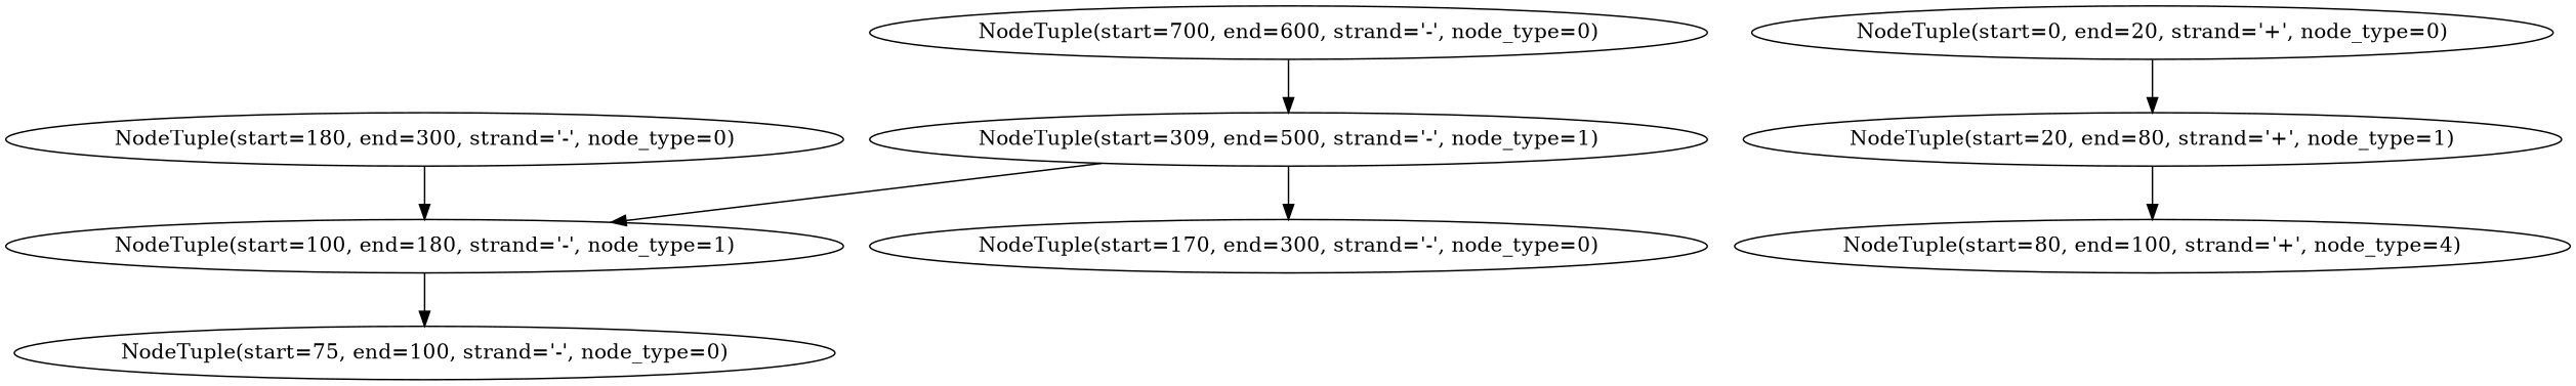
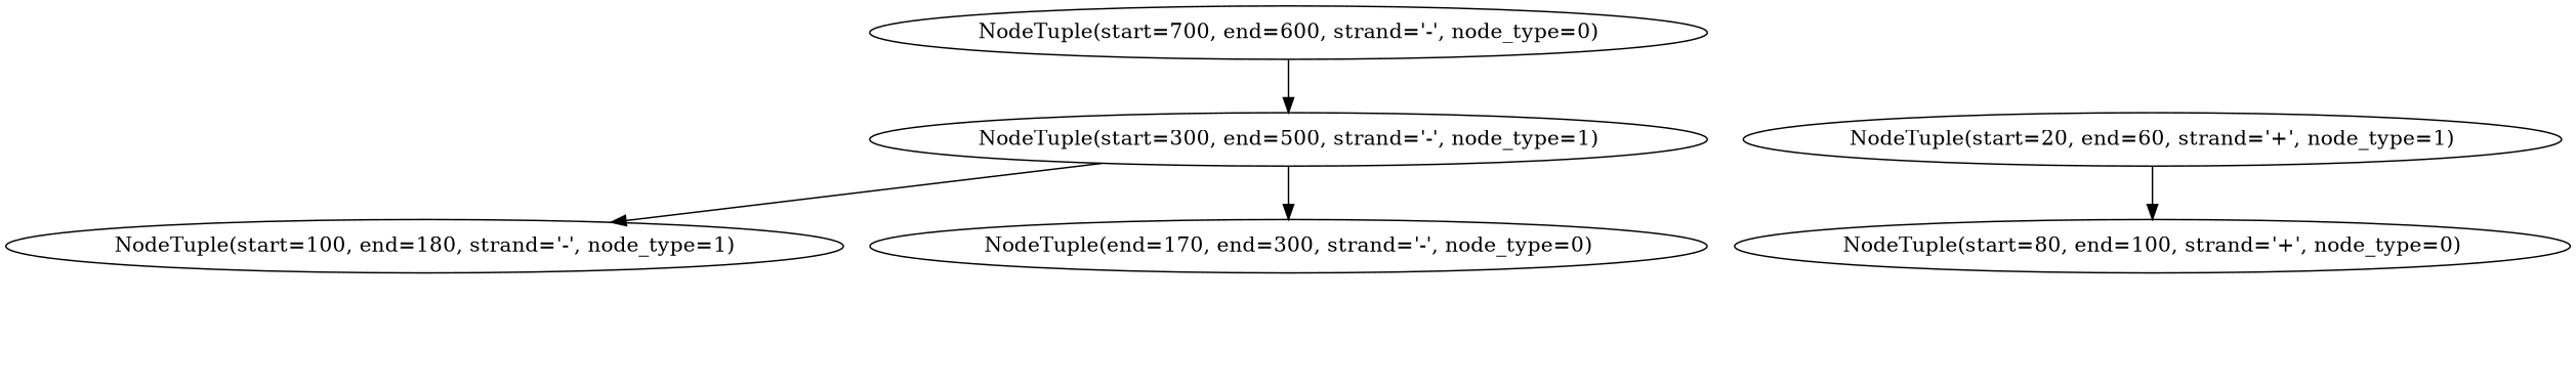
  strict digraph {
    node [scores="[0.02]"]
-   "NodeTuple(start=75, end=100, strand='-', node_type=0)" [scores="[0.025000000000000001]"]
-   "NodeTuple(start=180, end=300, strand='-', node_type=0)" [scores="[0.11, 0.02]"]
    "NodeTuple(start=100, end=180, strand='-', node_type=1)" [scores="[0.044999999999999998]"]
    n4 [label="NodeTuple(start=700, end=600, strand='-', node_type=0)" scores="[0.10000000000000001]"]
-   "NodeTuple(start=300, end=500, strand='-', node_type=1)" [scores="[0.20999999999999999]" label="NodeTuple(start=309, end=500, strand='-', node_type=1)"]
-   "NodeTuple(start=170, end=300, strand='-', node_type=0)" [scores="[0.11, 0.040000000000000001]"]
-   "NodeTuple(start=20, end=80, strand='+', node_type=1)" [scores="[0.040000000000000001]"]
-   "NodeTuple(start=0, end=20, strand='+', node_type=0)"
-   "NodeTuple(start=80, end=100, strand='+', node_type=0)" [label="NodeTuple(start=80, end=100, strand='+', node_type=4)"]
-   "NodeTuple(start=180, end=300, strand='-', node_type=0)" -> "NodeTuple(start=100, end=180, strand='-', node_type=1)"
-   "NodeTuple(start=100, end=180, strand='-', node_type=1)" -> "NodeTuple(start=75, end=100, strand='-', node_type=0)"
+   "NodeTuple(start=300, end=500, strand='-', node_type=1)" [scores="[0.20999999999999999]"]
+   "NodeTuple(start=170, end=300, strand='-', node_type=0)" [scores="[0.11, 0.040000000000000001]" label="NodeTuple(end=170, end=300, strand='-', node_type=0)"]
+   "NodeTuple(start=20, end=80, strand='+', node_type=1)" [scores="[0.040000000000000001]" label="NodeTuple(start=20, end=60, strand='+', node_type=1)"]
+   "NodeTuple(start=80, end=100, strand='+', node_type=0)"
    n4 -> "NodeTuple(start=300, end=500, strand='-', node_type=1)"
    "NodeTuple(start=300, end=500, strand='-', node_type=1)" -> "NodeTuple(start=100, end=180, strand='-', node_type=1)"
    "NodeTuple(start=300, end=500, strand='-', node_type=1)" -> "NodeTuple(start=170, end=300, strand='-', node_type=0)"
    "NodeTuple(start=20, end=80, strand='+', node_type=1)" -> "NodeTuple(start=80, end=100, strand='+', node_type=0)"
-   "NodeTuple(start=0, end=20, strand='+', node_type=0)" -> "NodeTuple(start=20, end=80, strand='+', node_type=1)"
  }
